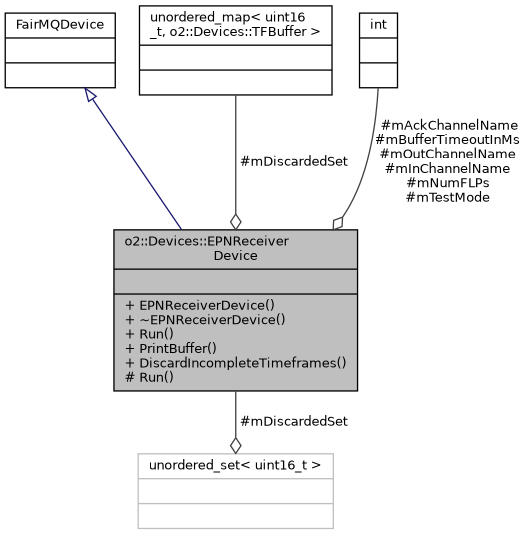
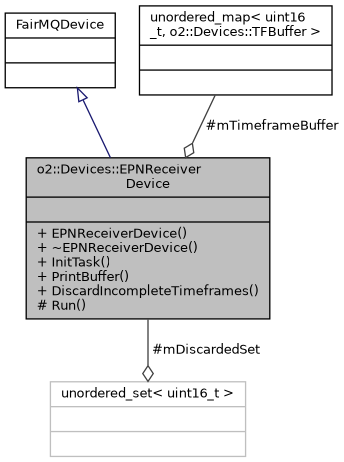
  digraph {
    node [color=black fontname=Helvetica fontsize=10 shape=record]
    edge [arrowhead=odiamond color=grey25 fontname=Helvetica fontsize=10 labelfontname=Helvetica labelfontsize=10 style=solid]
-   n1 [fillcolor=grey75 fontcolor=black height=0.2 label="{o2::Devices::EPNReceiver\lDevice\n||+ EPNReceiverDevice()\l+ ~EPNReceiverDevice()\l+ Run()\l+ PrintBuffer()\l+ DiscardIncompleteTimeframes()\l# Run()\l}" style=filled width=0.4]
+   n1 [fillcolor=grey75 fontcolor=black height=0.2 label="{o2::Devices::EPNReceiver\lDevice\n||+ EPNReceiverDevice()\l+ ~EPNReceiverDevice()\l+ InitTask()\l+ PrintBuffer()\l+ DiscardIncompleteTimeframes()\l# Run()\l}" style=filled width=0.4]
    n2 [color=grey75 height=0.2 label="{unordered_set\< uint16_t \>\n||}" width=0.4]
    n3 [height=0.2 label="{FairMQDevice\n||}" width=0.4]
    n4 [height=0.2 label="{unordered_map\< uint16\l_t, o2::Devices::TFBuffer \>\n||}" width=0.4]
-   n5 [height=0.2 label="{int\n||}" width=0.4]
    n1 -> n2 [label=" #mDiscardedSet"]
    n3 -> n1 [arrowtail=onormal color=midnightblue dir=back arrowhead=""]
-   n4 -> n1 [label=" #mDiscardedSet"]
-   n5 -> n1 [label=" #mAckChannelName\n#mBufferTimeoutInMs\n#mOutChannelName\n#mInChannelName\n#mNumFLPs\n#mTestMode"]
+   n4 -> n1 [label=" #mTimeframeBuffer"]
  }
